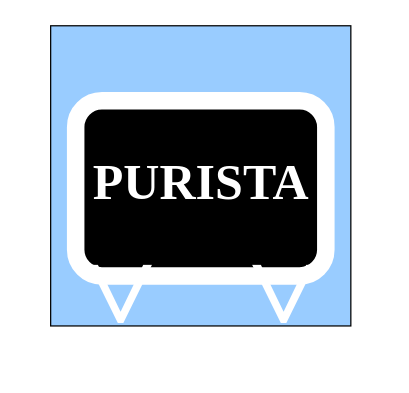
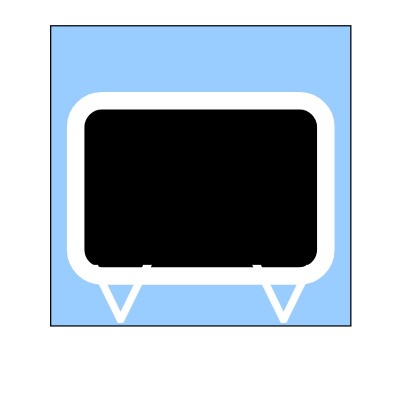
  <mxCell id="0" />
  <mxCell id="1" parent="0" />
  <mxCell id="2" value="" style="rounded=0;whiteSpace=wrap;html=1;fillColor=#99CCFF;" vertex="1" parent="1"><mxGeometry x="40" y="20" width="240" height="240" as="geometry" /></mxCell>
  <mxCell id="3" value="" style="rounded=1;whiteSpace=wrap;html=1;fillColor=#000000;strokeColor=#ffffff;strokeWidth=14;" vertex="1" parent="1"><mxGeometry x="60" y="80" width="200" height="140" as="geometry" /></mxCell>
- <mxCell id="4" value="&lt;font style=&quot;font-size: 40px;&quot;&gt;PURISTA&lt;/font&gt;" style="text;html=1;strokeColor=none;fillColor=none;align=center;verticalAlign=middle;whiteSpace=wrap;rounded=0;fontColor=#FFFFFF;fontFamily=Source Code Pro;fontSource=https%3A%2F%2Ffonts.googleapis.com%2Fcss%3Ffamily%3DSource%2BCode%2BPro;fontStyle=1;fontSize=70;" vertex="1" parent="1"><mxGeometry x="82.5" y="110" width="155" height="50" as="geometry" /></mxCell>
  <mxCell id="5" value="&lt;font style=&quot;font-size: 100px;&quot;&gt;&amp;gt;&lt;/font&gt;" style="text;html=1;strokeColor=none;fillColor=none;align=center;verticalAlign=middle;whiteSpace=wrap;rounded=0;fontColor=#FFFFFF;fontFamily=Source Code Pro;fontSource=https%3A%2F%2Ffonts.googleapis.com%2Fcss%3Ffamily%3DSource%2BCode%2BPro;fontStyle=1;fontSize=70;rotation=90;" vertex="1" parent="1"><mxGeometry x="150" y="210" width="155" height="50" as="geometry" /></mxCell>
  <mxCell id="6" value="&lt;font style=&quot;font-size: 100px;&quot;&gt;&amp;gt;&lt;/font&gt;" style="text;html=1;strokeColor=none;fillColor=none;align=center;verticalAlign=middle;whiteSpace=wrap;rounded=0;fontColor=#FFFFFF;fontFamily=Source Code Pro;fontSource=https%3A%2F%2Ffonts.googleapis.com%2Fcss%3Ffamily%3DSource%2BCode%2BPro;fontStyle=1;fontSize=70;rotation=90;" vertex="1" parent="1"><mxGeometry x="20" y="210" width="155" height="50" as="geometry" /></mxCell>
